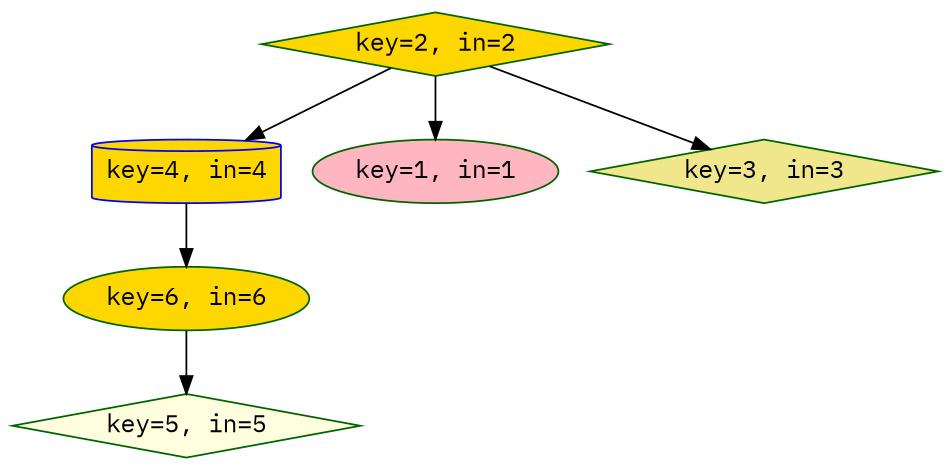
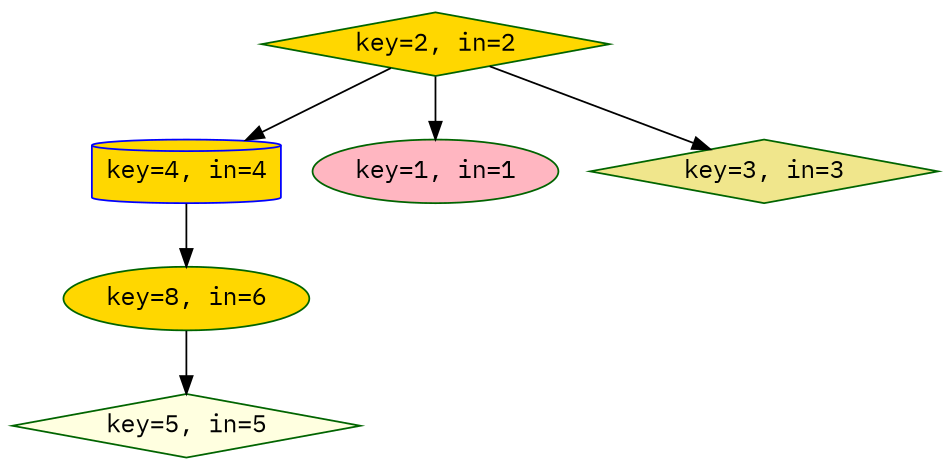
  digraph {
    fontname="IBM Plex Mono"
    node [color=darkgreen fillcolor=gold fontname="IBM Plex Mono" shape=diamond style=filled]
    edge [fontname="IBM Plex Mono"]
    n1 [color=blue label="key=4, in=4" shape=cylinder]
-   n2 [label="key=6, in=6" shape=ellipse]
+   n2 [label="key=8, in=6" shape=ellipse]
    n3 [label="key=2, in=2"]
    n4 [fillcolor=lightpink label="key=1, in=1" shape=ellipse]
    n5 [fillcolor=khaki label="key=3, in=3"]
    n6 [fillcolor=lightyellow label="key=5, in=5"]
    n1 -> n2
    n2 -> n6
    n3 -> n1
    n3 -> n4
    n3 -> n5
  }
